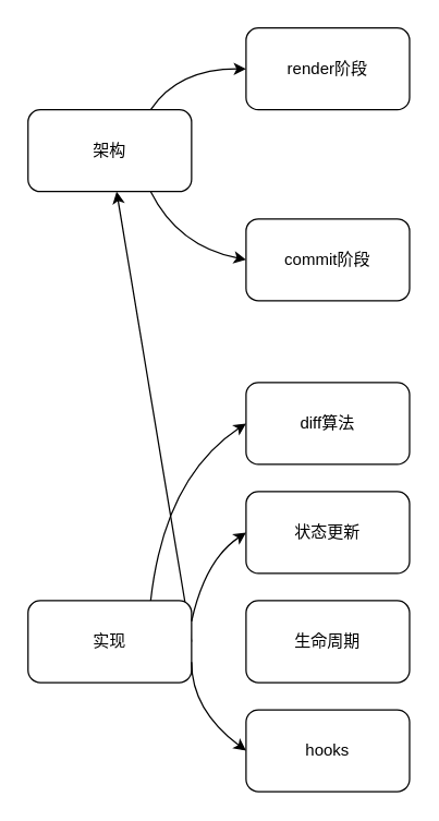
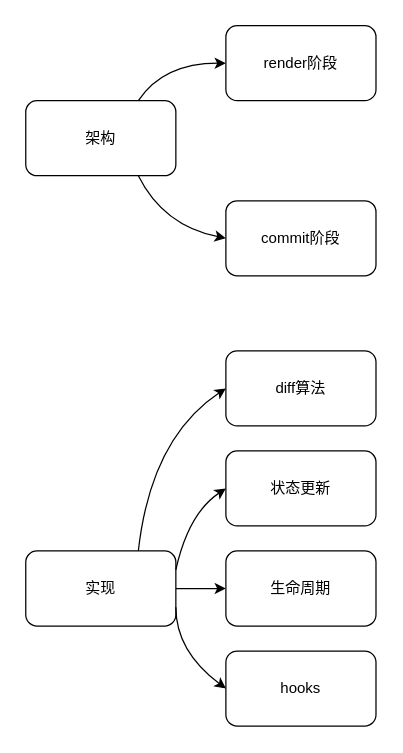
  <mxCell id="0" />
  <mxCell id="1" parent="0" />
  <mxCell id="2" value="架构" style="rounded=1;whiteSpace=wrap;html=1;" vertex="1" parent="1"><mxGeometry x="20" y="80" width="120" height="60" as="geometry" /></mxCell>
  <mxCell id="3" value="render阶段" style="rounded=1;whiteSpace=wrap;html=1;" vertex="1" parent="1"><mxGeometry x="180" y="20" width="120" height="60" as="geometry" /></mxCell>
  <mxCell id="4" value="commit阶段" style="rounded=1;whiteSpace=wrap;html=1;" vertex="1" parent="1"><mxGeometry x="180" y="160" width="120" height="60" as="geometry" /></mxCell>
  <mxCell id="5" value="" style="curved=1;endArrow=classic;html=1;entryX=0;entryY=0.5;entryDx=0;entryDy=0;exitX=0.75;exitY=0;exitDx=0;exitDy=0;" edge="1" parent="1" source="2" target="3"><mxGeometry width="50" height="50" relative="1" as="geometry"><mxPoint x="120" y="60" as="sourcePoint" /><mxPoint x="170" y="10" as="targetPoint" /><Array as="points"><mxPoint x="130" y="50" /></Array></mxGeometry></mxCell>
  <mxCell id="6" value="" style="curved=1;endArrow=classic;html=1;exitX=0.75;exitY=1;exitDx=0;exitDy=0;entryX=0;entryY=0.5;entryDx=0;entryDy=0;" edge="1" parent="1" source="2" target="4"><mxGeometry width="50" height="50" relative="1" as="geometry"><mxPoint x="101.429" y="225" as="sourcePoint" /><mxPoint x="180" y="175" as="targetPoint" /><Array as="points"><mxPoint x="130" y="180" /></Array></mxGeometry></mxCell>
- <mxCell id="7" style="edgeStyle=none;html=1;exitX=1;exitY=0.5;exitDx=0;exitDy=0;" edge="1" parent="1" source="8" target="2"><mxGeometry relative="1" as="geometry" /></mxCell>
+ <mxCell id="7" style="edgeStyle=none;html=1;exitX=1;exitY=0.5;exitDx=0;exitDy=0;entryX=0;entryY=0.5;entryDx=0;entryDy=0;" edge="1" parent="1" source="8" target="15"><mxGeometry relative="1" as="geometry" /></mxCell>
  <mxCell id="8" value="实现" style="rounded=1;whiteSpace=wrap;html=1;" vertex="1" parent="1"><mxGeometry x="20" y="440" width="120" height="60" as="geometry" /></mxCell>
  <mxCell id="9" value="diff算法" style="rounded=1;whiteSpace=wrap;html=1;" vertex="1" parent="1"><mxGeometry x="180" y="280" width="120" height="60" as="geometry" /></mxCell>
  <mxCell id="10" value="" style="curved=1;endArrow=classic;html=1;entryX=0;entryY=0.5;entryDx=0;entryDy=0;exitX=0.75;exitY=0;exitDx=0;exitDy=0;" edge="1" parent="1" source="8" target="9"><mxGeometry width="50" height="50" relative="1" as="geometry"><mxPoint x="120" y="320" as="sourcePoint" /><mxPoint x="170" y="270" as="targetPoint" /><Array as="points"><mxPoint x="120" y="350" /></Array></mxGeometry></mxCell>
  <mxCell id="11" value="状态更新" style="rounded=1;whiteSpace=wrap;html=1;" vertex="1" parent="1"><mxGeometry x="180" y="360" width="120" height="60" as="geometry" /></mxCell>
  <mxCell id="12" value="hooks" style="rounded=1;whiteSpace=wrap;html=1;" vertex="1" parent="1"><mxGeometry x="180" y="520" width="120" height="60" as="geometry" /></mxCell>
  <mxCell id="13" value="" style="curved=1;endArrow=classic;html=1;entryX=0;entryY=0.5;entryDx=0;entryDy=0;exitX=1;exitY=0.25;exitDx=0;exitDy=0;" edge="1" parent="1" source="8" target="11"><mxGeometry width="50" height="50" relative="1" as="geometry"><mxPoint x="120" y="410" as="sourcePoint" /><mxPoint x="190" y="320" as="targetPoint" /><Array as="points"><mxPoint x="150" y="410" /></Array></mxGeometry></mxCell>
  <mxCell id="14" value="" style="curved=1;endArrow=classic;html=1;exitX=1;exitY=0.75;exitDx=0;exitDy=0;entryX=0;entryY=0.5;entryDx=0;entryDy=0;" edge="1" parent="1" source="8" target="12"><mxGeometry width="50" height="50" relative="1" as="geometry"><mxPoint x="120" y="470" as="sourcePoint" /><mxPoint x="190" y="560" as="targetPoint" /><Array as="points"><mxPoint x="140" y="520" /></Array></mxGeometry></mxCell>
  <mxCell id="15" value="生命周期" style="rounded=1;whiteSpace=wrap;html=1;" vertex="1" parent="1"><mxGeometry x="180" y="440" width="120" height="60" as="geometry" /></mxCell>
